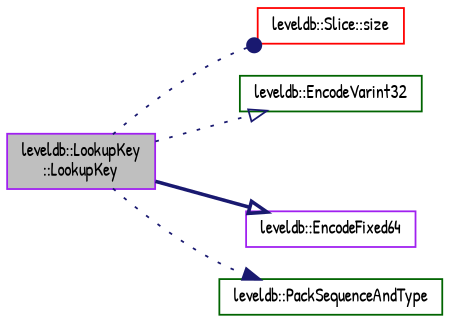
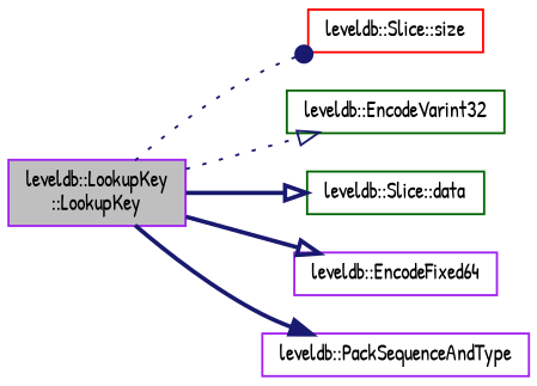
  digraph {
    fontname="Patrick Hand"
    rankdir=LR
    node [color=purple fillcolor=white fontname="Patrick Hand" fontsize=10 shape=record style=filled]
    edge [arrowhead=onormal color=midnightblue fontname="Patrick Hand" fontsize=10 labelfontname=Helvetica labelfontsize=10 style=dotted]
    n1 [fillcolor=grey75 fontcolor=black height=0.2 label="leveldb::LookupKey\l::LookupKey" width=0.4]
    n2 [color=red height=0.2 label="leveldb::Slice::size" width=0.4]
    n3 [color=darkgreen height=0.2 label="leveldb::EncodeVarint32" width=0.4]
+   n4 [color=darkgreen height=0.2 label="leveldb::Slice::data" width=0.4]
    n5 [height=0.2 label="leveldb::EncodeFixed64" width=0.4]
-   n6 [color=darkgreen height=0.2 label="leveldb::PackSequenceAndType" width=0.4]
+   n6 [height=0.2 label="leveldb::PackSequenceAndType" width=0.4]
    n1 -> n2 [arrowhead=dot]
    n1 -> n3
+   n1 -> n4 [style=bold]
    n1 -> n5 [style=bold]
-   n1 -> n6 [arrowhead=normal]
+   n1 -> n6 [arrowhead=normal style=bold]
  }
